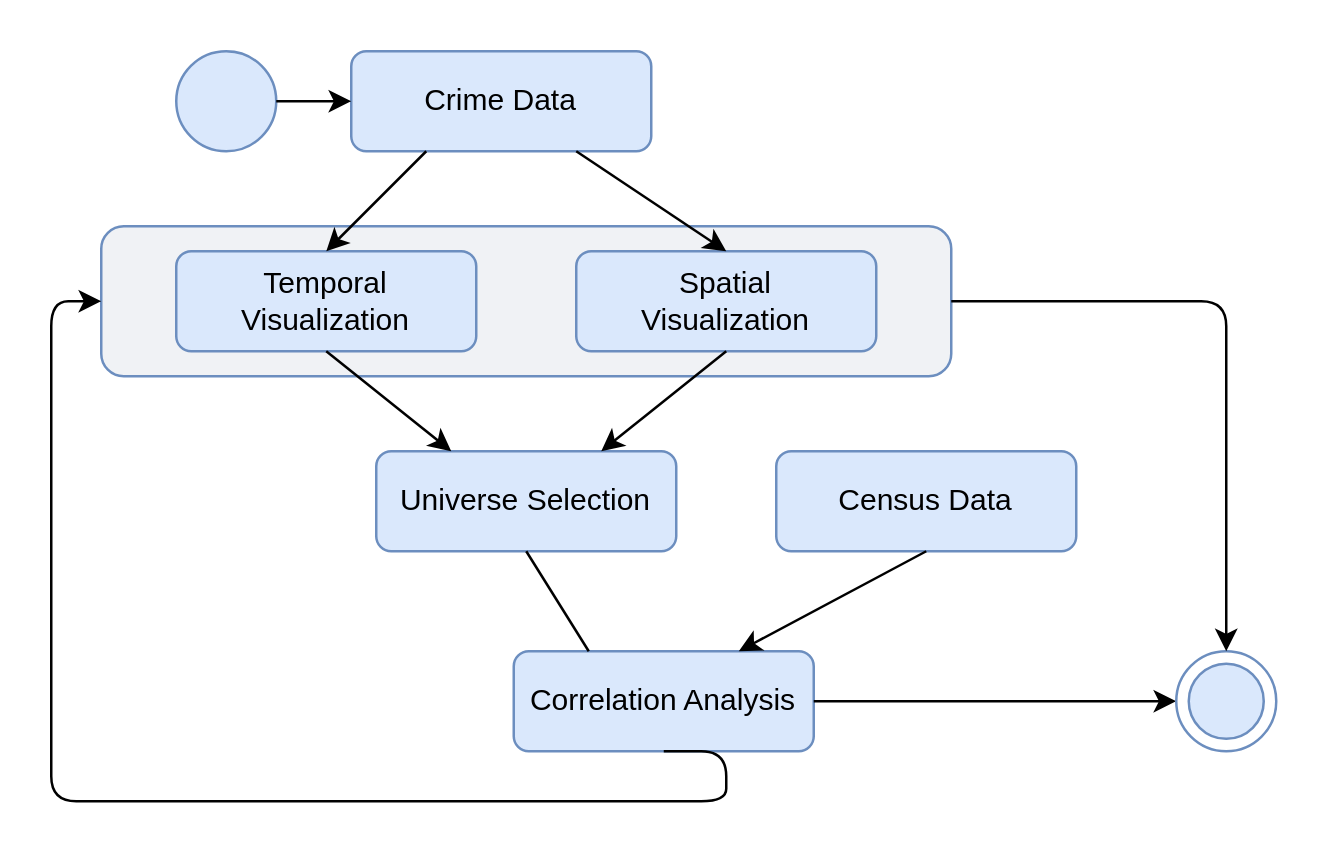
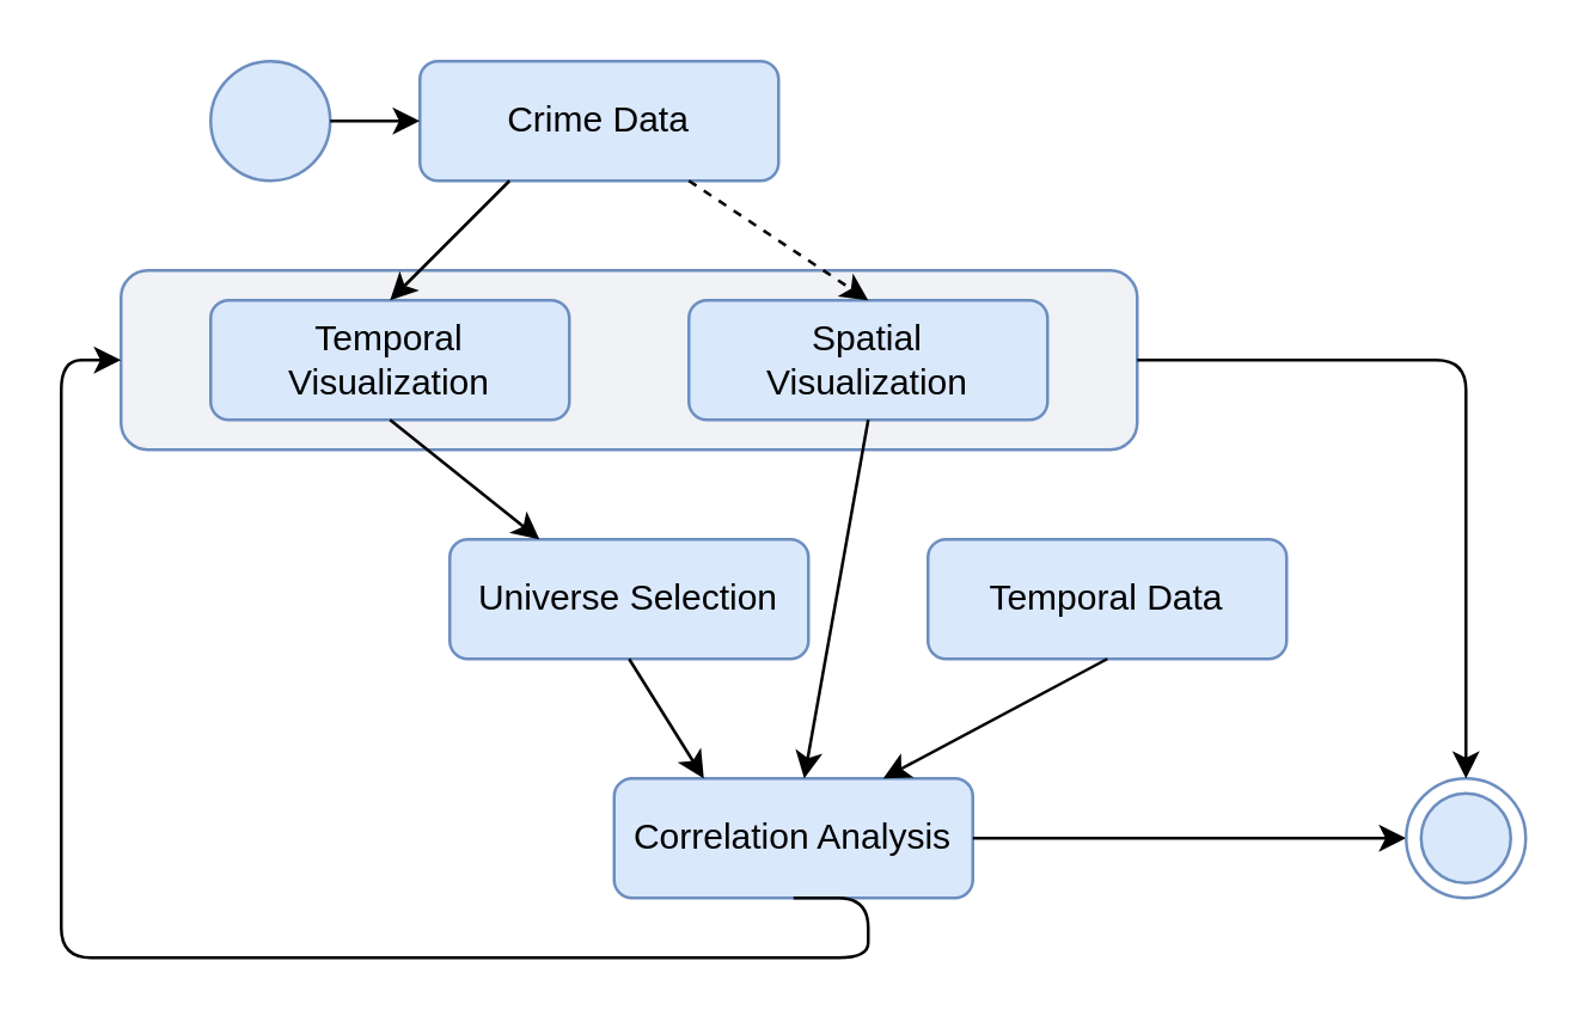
  <mxCell id="0" />
  <mxCell id="1" parent="0" />
  <mxCell id="2" value="" style="rounded=1;whiteSpace=wrap;html=1;fillColor=#F0F2F5;strokeColor=#6c8ebf;" vertex="1" parent="1"><mxGeometry x="40" y="90" width="340" height="60" as="geometry" /></mxCell>
  <mxCell id="3" value="Crime Data" style="rounded=1;whiteSpace=wrap;html=1;fillColor=#dae8fc;strokeColor=#6c8ebf;" vertex="1" parent="1"><mxGeometry x="140" y="20" width="120" height="40" as="geometry" /></mxCell>
  <mxCell id="4" value="Temporal Visualization" style="rounded=1;whiteSpace=wrap;html=1;fillColor=#dae8fc;strokeColor=#6c8ebf;" vertex="1" parent="1"><mxGeometry x="70" y="100" width="120" height="40" as="geometry" /></mxCell>
  <mxCell id="5" value="Spatial &lt;br&gt;Visualization" style="rounded=1;whiteSpace=wrap;html=1;fillColor=#dae8fc;strokeColor=#6c8ebf;" vertex="1" parent="1"><mxGeometry x="230" y="100" width="120" height="40" as="geometry" /></mxCell>
  <mxCell id="6" value="Universe Selection" style="rounded=1;whiteSpace=wrap;html=1;fillColor=#dae8fc;strokeColor=#6c8ebf;" vertex="1" parent="1"><mxGeometry x="150" y="180" width="120" height="40" as="geometry" /></mxCell>
- <mxCell id="7" value="Census Data" style="rounded=1;whiteSpace=wrap;html=1;fillColor=#dae8fc;strokeColor=#6c8ebf;" vertex="1" parent="1"><mxGeometry x="310" y="180" width="120" height="40" as="geometry" /></mxCell>
+ <mxCell id="7" value="Temporal Data" style="rounded=1;whiteSpace=wrap;html=1;fillColor=#dae8fc;strokeColor=#6c8ebf;" vertex="1" parent="1"><mxGeometry x="310" y="180" width="120" height="40" as="geometry" /></mxCell>
  <mxCell id="8" value="Correlation Analysis" style="rounded=1;whiteSpace=wrap;html=1;fillColor=#dae8fc;strokeColor=#6c8ebf;" vertex="1" parent="1"><mxGeometry x="205" y="260" width="120" height="40" as="geometry" /></mxCell>
  <mxCell id="9" value="" style="endArrow=classic;html=1;entryX=0.5;entryY=0;entryDx=0;entryDy=0;exitX=0.25;exitY=1;exitDx=0;exitDy=0;" edge="1" parent="1" source="3" target="4"><mxGeometry width="50" height="50" relative="1" as="geometry"><mxPoint x="70" y="470" as="sourcePoint" /><mxPoint x="120" y="420" as="targetPoint" /></mxGeometry></mxCell>
- <mxCell id="10" value="" style="endArrow=classic;html=1;entryX=0.5;entryY=0;entryDx=0;entryDy=0;" edge="1" parent="1" source="3" target="5"><mxGeometry width="50" height="50" relative="1" as="geometry"><mxPoint x="210" y="110" as="sourcePoint" /><mxPoint x="210" y="130.711" as="targetPoint" /></mxGeometry></mxCell>
+ <mxCell id="10" value="" style="endArrow=classic;html=1;entryX=0.5;entryY=0;entryDx=0;entryDy=0;dashed=1;" edge="1" parent="1" source="3" target="5"><mxGeometry width="50" height="50" relative="1" as="geometry"><mxPoint x="210" y="110" as="sourcePoint" /><mxPoint x="210" y="130.711" as="targetPoint" /></mxGeometry></mxCell>
  <mxCell id="11" value="" style="endArrow=classic;html=1;entryX=0.25;entryY=0;entryDx=0;entryDy=0;exitX=0.5;exitY=1;exitDx=0;exitDy=0;" edge="1" parent="1" source="4" target="6"><mxGeometry width="50" height="50" relative="1" as="geometry"><mxPoint x="130" y="210" as="sourcePoint" /><mxPoint x="130" y="230.711" as="targetPoint" /></mxGeometry></mxCell>
- <mxCell id="12" value="" style="endArrow=classic;html=1;entryX=0.75;entryY=0;entryDx=0;entryDy=0;exitX=0.5;exitY=1;exitDx=0;exitDy=0;" edge="1" parent="1" source="5" target="6"><mxGeometry width="50" height="50" relative="1" as="geometry"><mxPoint x="290" y="210" as="sourcePoint" /><mxPoint x="290" y="230.711" as="targetPoint" /></mxGeometry></mxCell>
- <mxCell id="13" value="" style="endArrow=none;html=1;entryX=0.25;entryY=0;entryDx=0;entryDy=0;exitX=0.5;exitY=1;exitDx=0;exitDy=0;" edge="1" parent="1" source="6" target="8"><mxGeometry width="50" height="50" relative="1" as="geometry"><mxPoint x="300" y="150" as="sourcePoint" /><mxPoint x="250" y="190" as="targetPoint" /></mxGeometry></mxCell>
+ <mxCell id="12" value="" style="endArrow=classic;html=1;exitX=0.5;exitY=1;exitDx=0;exitDy=0;" edge="1" parent="1" source="5" target="8"><mxGeometry width="50" height="50" relative="1" as="geometry"><mxPoint x="290" y="210" as="sourcePoint" /><mxPoint x="290" y="230.711" as="targetPoint" /></mxGeometry></mxCell>
+ <mxCell id="13" value="" style="endArrow=classic;html=1;entryX=0.25;entryY=0;entryDx=0;entryDy=0;exitX=0.5;exitY=1;exitDx=0;exitDy=0;" edge="1" parent="1" source="6" target="8"><mxGeometry width="50" height="50" relative="1" as="geometry"><mxPoint x="300" y="150" as="sourcePoint" /><mxPoint x="250" y="190" as="targetPoint" /></mxGeometry></mxCell>
  <mxCell id="14" value="" style="endArrow=classic;html=1;entryX=0.75;entryY=0;entryDx=0;entryDy=0;exitX=0.5;exitY=1;exitDx=0;exitDy=0;" edge="1" parent="1" source="7" target="8"><mxGeometry width="50" height="50" relative="1" as="geometry"><mxPoint x="220" y="230" as="sourcePoint" /><mxPoint x="280" y="300" as="targetPoint" /></mxGeometry></mxCell>
  <mxCell id="15" value="" style="ellipse;whiteSpace=wrap;html=1;aspect=fixed;fillColor=#dae8fc;strokeColor=#6c8ebf;" vertex="1" parent="1"><mxGeometry x="70" y="20" width="40" height="40" as="geometry" /></mxCell>
  <mxCell id="16" value="" style="endArrow=classic;html=1;entryX=0;entryY=0.5;entryDx=0;entryDy=0;exitX=0.5;exitY=1;exitDx=0;exitDy=0;edgeStyle=orthogonalEdgeStyle;" edge="1" parent="1" source="8" target="2"><mxGeometry width="50" height="50" relative="1" as="geometry"><mxPoint x="220" y="230" as="sourcePoint" /><mxPoint x="270" y="270" as="targetPoint" /><Array as="points"><mxPoint x="290" y="320" /><mxPoint x="20" y="320" /><mxPoint x="20" y="120" /></Array></mxGeometry></mxCell>
  <mxCell id="17" value="" style="endArrow=classic;html=1;entryX=0;entryY=0.5;entryDx=0;entryDy=0;exitX=1;exitY=0.5;exitDx=0;exitDy=0;" edge="1" parent="1" source="15" target="3"><mxGeometry width="50" height="50" relative="1" as="geometry"><mxPoint x="30" y="-40" as="sourcePoint" /><mxPoint x="80" y="-90" as="targetPoint" /></mxGeometry></mxCell>
  <mxCell id="18" value="" style="endArrow=classic;html=1;entryX=0;entryY=0.5;entryDx=0;entryDy=0;exitX=1;exitY=0.5;exitDx=0;exitDy=0;" edge="1" parent="1" source="8" target="20"><mxGeometry width="50" height="50" relative="1" as="geometry"><mxPoint x="220" y="230" as="sourcePoint" /><mxPoint x="270" y="270" as="targetPoint" /></mxGeometry></mxCell>
  <mxCell id="19" value="" style="group" vertex="1" connectable="0" parent="1"><mxGeometry x="470" y="260" width="40" height="40" as="geometry" /></mxCell>
  <mxCell id="20" value="" style="ellipse;whiteSpace=wrap;html=1;aspect=fixed;fillColor=none;strokeColor=#6c8ebf;" vertex="1" parent="19"><mxGeometry width="40" height="40" as="geometry" /></mxCell>
  <mxCell id="21" value="" style="ellipse;whiteSpace=wrap;html=1;aspect=fixed;fillColor=#dae8fc;strokeColor=#6c8ebf;" vertex="1" parent="19"><mxGeometry x="5" y="5" width="30" height="30" as="geometry" /></mxCell>
  <mxCell id="22" value="" style="endArrow=classic;html=1;entryX=0.5;entryY=0;entryDx=0;entryDy=0;exitX=1;exitY=0.5;exitDx=0;exitDy=0;edgeStyle=orthogonalEdgeStyle;" edge="1" parent="1" source="2" target="20"><mxGeometry width="50" height="50" relative="1" as="geometry"><mxPoint x="300" y="310" as="sourcePoint" /><mxPoint x="50" y="130" as="targetPoint" /><Array as="points"><mxPoint x="490" y="120" /></Array></mxGeometry></mxCell>
